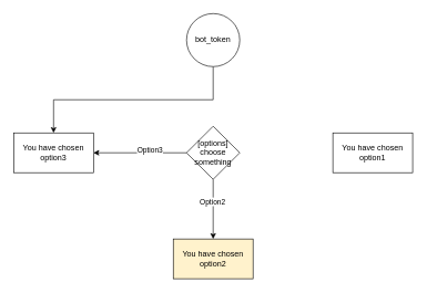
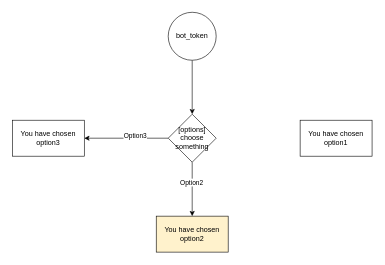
  <mxCell id="0" />
  <mxCell id="1" parent="0" />
- <mxCell id="2" value="" style="edgeStyle=orthogonalEdgeStyle;rounded=0;orthogonalLoop=1;jettySize=auto;html=1;exitX=0.5;exitY=1;exitDx=0;exitDy=0;" parent="1" source="11" target="10" edge="1"><mxGeometry relative="1" as="geometry"><mxPoint x="320" y="110" as="sourcePoint" /></mxGeometry></mxCell>
+ <mxCell id="2" value="" style="edgeStyle=orthogonalEdgeStyle;rounded=0;orthogonalLoop=1;jettySize=auto;html=1;exitX=0.5;exitY=1;exitDx=0;exitDy=0;" parent="1" source="11" target="7" edge="1"><mxGeometry relative="1" as="geometry"><mxPoint x="320" y="110" as="sourcePoint" /></mxGeometry></mxCell>
  <mxCell id="3" value="" style="edgeStyle=orthogonalEdgeStyle;rounded=0;orthogonalLoop=1;jettySize=auto;html=1;" parent="1" source="7" target="9" edge="1"><mxGeometry relative="1" as="geometry" /></mxCell>
  <mxCell id="4" value="Option2" style="edgeLabel;html=1;align=center;verticalAlign=middle;resizable=0;points=[];" parent="3" vertex="1" connectable="0"><mxGeometry x="-0.267" y="-2" relative="1" as="geometry"><mxPoint as="offset" /></mxGeometry></mxCell>
  <mxCell id="5" value="" style="edgeStyle=orthogonalEdgeStyle;rounded=0;orthogonalLoop=1;jettySize=auto;html=1;" parent="1" source="7" target="10" edge="1"><mxGeometry relative="1" as="geometry" /></mxCell>
  <mxCell id="6" value="Option3" style="edgeLabel;html=1;align=center;verticalAlign=middle;resizable=0;points=[];" parent="5" vertex="1" connectable="0"><mxGeometry x="-0.2" y="-4" relative="1" as="geometry"><mxPoint as="offset" /></mxGeometry></mxCell>
  <mxCell id="7" value="[options] choose something" style="rhombus;whiteSpace=wrap;html=1;" parent="1" vertex="1"><mxGeometry x="280" y="190" width="80" height="80" as="geometry" /></mxCell>
  <mxCell id="8" value="You have chosen option1" style="whiteSpace=wrap;html=1;" parent="1" vertex="1"><mxGeometry x="500" y="200" width="120" height="60" as="geometry" /></mxCell>
  <mxCell id="9" value="You have chosen option2" style="whiteSpace=wrap;html=1;fillColor=#fff2cc;" parent="1" vertex="1"><mxGeometry x="260" y="360" width="120" height="60" as="geometry" /></mxCell>
  <mxCell id="10" value="You have chosen option3" style="whiteSpace=wrap;html=1;" parent="1" vertex="1"><mxGeometry x="20" y="200" width="120" height="60" as="geometry" /></mxCell>
  <mxCell id="11" value="bot_token" style="ellipse;whiteSpace=wrap;html=1;aspect=fixed;" parent="1" vertex="1"><mxGeometry x="280" y="20" width="80" height="80" as="geometry" /></mxCell>
